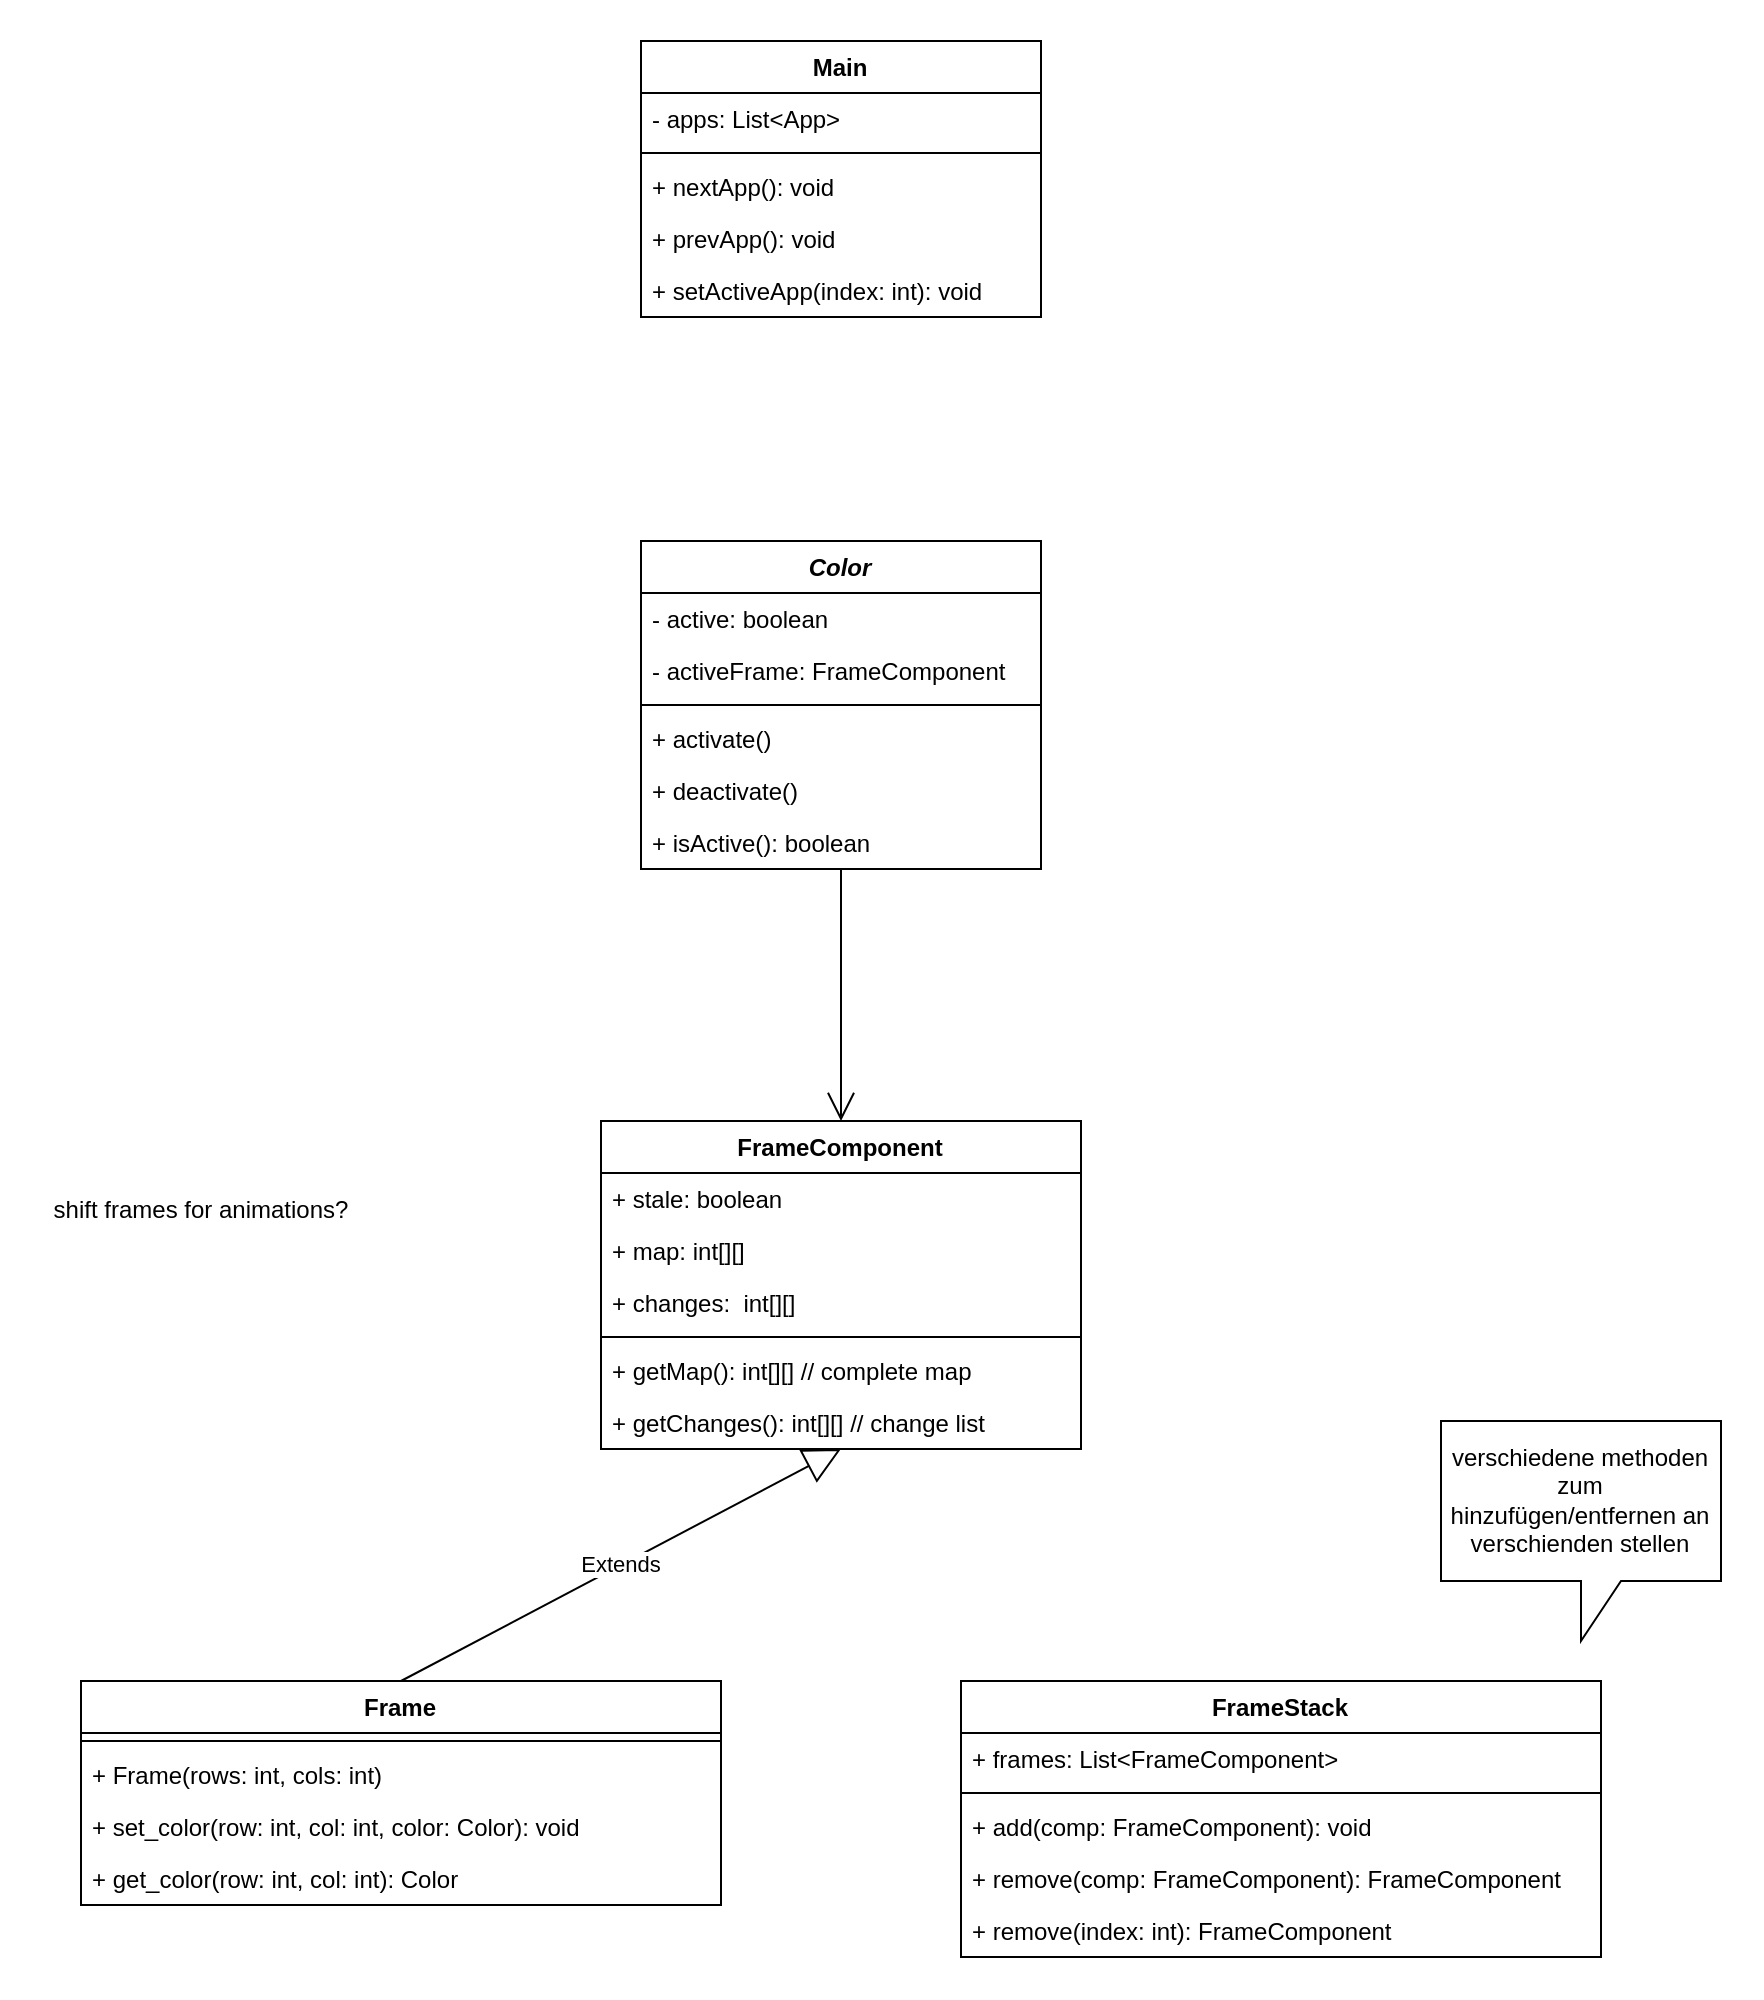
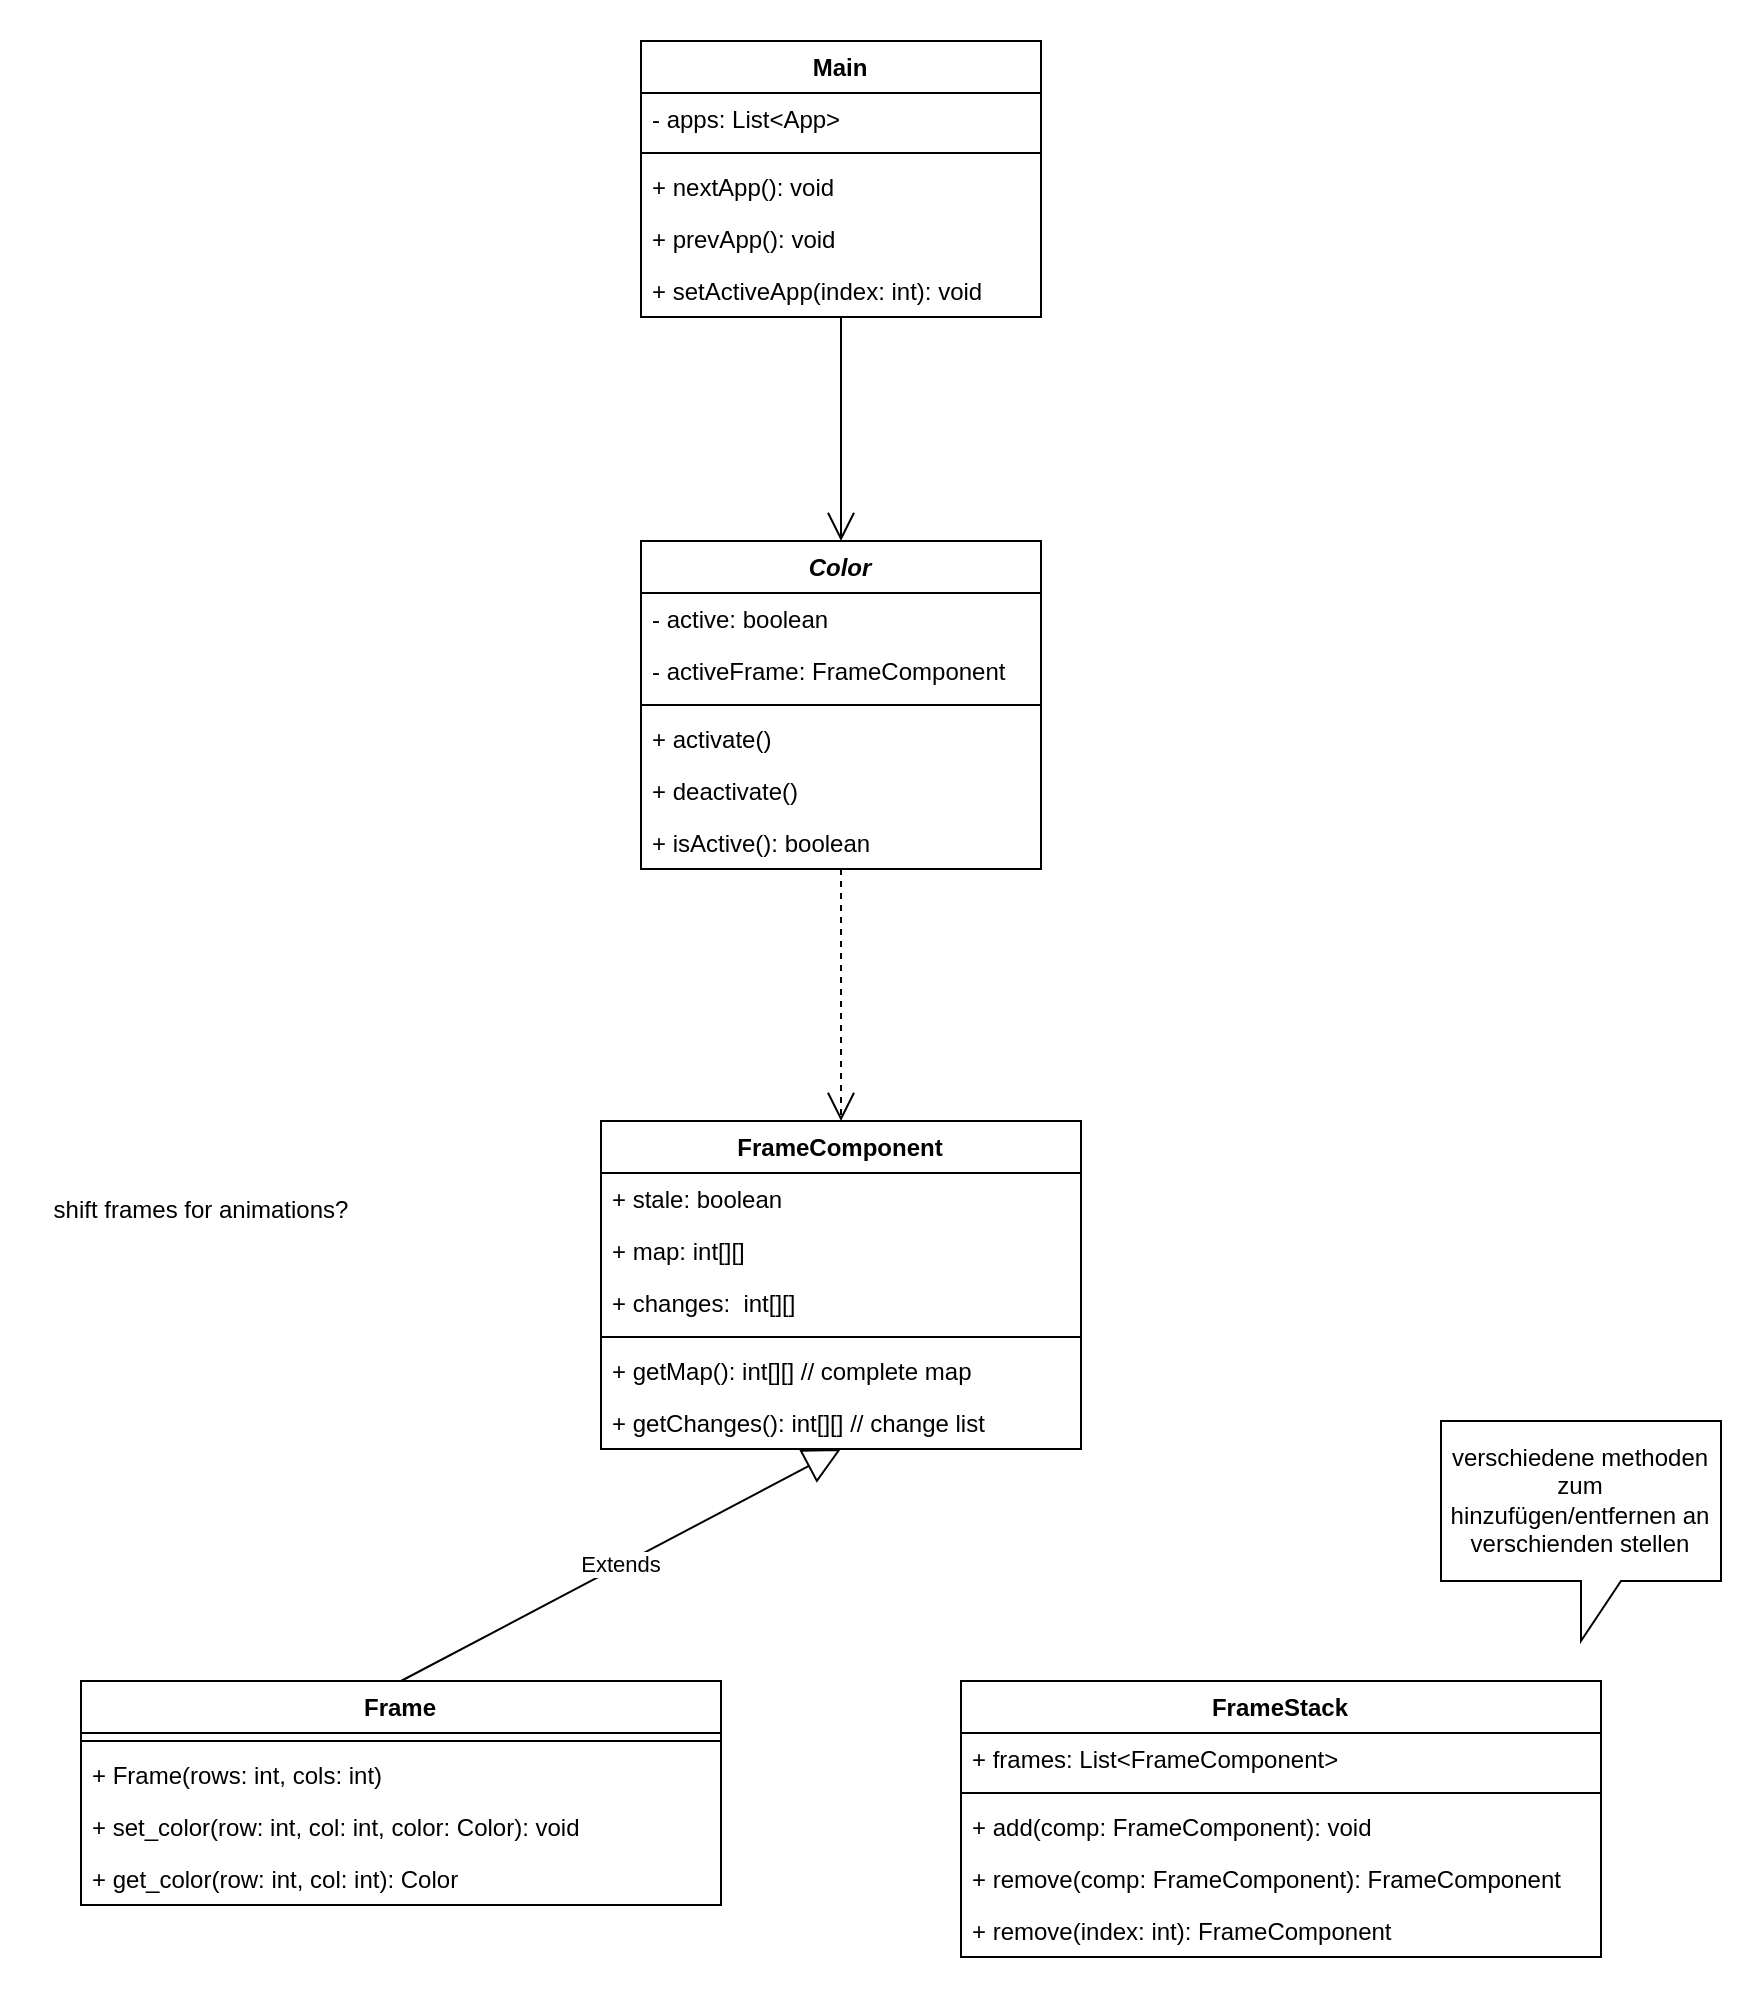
  <mxCell id="0" />
  <mxCell id="1" parent="0" />
  <mxCell id="2" value="Frame" style="swimlane;fontStyle=1;align=center;verticalAlign=top;childLayout=stackLayout;horizontal=1;startSize=26;horizontalStack=0;resizeParent=1;resizeParentMax=0;resizeLast=0;collapsible=1;marginBottom=0;" vertex="1" parent="1"><mxGeometry x="40" y="840" width="320" height="112" as="geometry" /></mxCell>
  <mxCell id="3" value="" style="line;strokeWidth=1;fillColor=none;align=left;verticalAlign=middle;spacingTop=-1;spacingLeft=3;spacingRight=3;rotatable=0;labelPosition=right;points=[];portConstraint=eastwest;" vertex="1" parent="2"><mxGeometry y="26" width="320" height="8" as="geometry" /></mxCell>
  <mxCell id="4" value="+ Frame(rows: int, cols: int)" style="text;strokeColor=none;fillColor=none;align=left;verticalAlign=top;spacingLeft=4;spacingRight=4;overflow=hidden;rotatable=0;points=[[0,0.5],[1,0.5]];portConstraint=eastwest;" vertex="1" parent="2"><mxGeometry y="34" width="320" height="26" as="geometry" /></mxCell>
  <mxCell id="5" value="+ set_color(row: int, col: int, color: Color): void" style="text;strokeColor=none;fillColor=none;align=left;verticalAlign=top;spacingLeft=4;spacingRight=4;overflow=hidden;rotatable=0;points=[[0,0.5],[1,0.5]];portConstraint=eastwest;" vertex="1" parent="2"><mxGeometry y="60" width="320" height="26" as="geometry" /></mxCell>
  <mxCell id="6" value="+ get_color(row: int, col: int): Color" style="text;strokeColor=none;fillColor=none;align=left;verticalAlign=top;spacingLeft=4;spacingRight=4;overflow=hidden;rotatable=0;points=[[0,0.5],[1,0.5]];portConstraint=eastwest;" vertex="1" parent="2"><mxGeometry y="86" width="320" height="26" as="geometry" /></mxCell>
  <mxCell id="7" value="FrameStack" style="swimlane;fontStyle=1;align=center;verticalAlign=top;childLayout=stackLayout;horizontal=1;startSize=26;horizontalStack=0;resizeParent=1;resizeParentMax=0;resizeLast=0;collapsible=1;marginBottom=0;" vertex="1" parent="1"><mxGeometry x="480" y="840" width="320" height="138" as="geometry" /></mxCell>
  <mxCell id="8" value="+ frames: List&lt;FrameComponent&gt;" style="text;strokeColor=none;fillColor=none;align=left;verticalAlign=top;spacingLeft=4;spacingRight=4;overflow=hidden;rotatable=0;points=[[0,0.5],[1,0.5]];portConstraint=eastwest;" vertex="1" parent="7"><mxGeometry y="26" width="320" height="26" as="geometry" /></mxCell>
  <mxCell id="9" value="" style="line;strokeWidth=1;fillColor=none;align=left;verticalAlign=middle;spacingTop=-1;spacingLeft=3;spacingRight=3;rotatable=0;labelPosition=right;points=[];portConstraint=eastwest;" vertex="1" parent="7"><mxGeometry y="52" width="320" height="8" as="geometry" /></mxCell>
  <mxCell id="10" value="+ add(comp: FrameComponent): void" style="text;strokeColor=none;fillColor=none;align=left;verticalAlign=top;spacingLeft=4;spacingRight=4;overflow=hidden;rotatable=0;points=[[0,0.5],[1,0.5]];portConstraint=eastwest;" vertex="1" parent="7"><mxGeometry y="60" width="320" height="26" as="geometry" /></mxCell>
  <mxCell id="11" value="+ remove(comp: FrameComponent): FrameComponent" style="text;strokeColor=none;fillColor=none;align=left;verticalAlign=top;spacingLeft=4;spacingRight=4;overflow=hidden;rotatable=0;points=[[0,0.5],[1,0.5]];portConstraint=eastwest;" vertex="1" parent="7"><mxGeometry y="86" width="320" height="26" as="geometry" /></mxCell>
  <mxCell id="12" value="+ remove(index: int): FrameComponent" style="text;strokeColor=none;fillColor=none;align=left;verticalAlign=top;spacingLeft=4;spacingRight=4;overflow=hidden;rotatable=0;points=[[0,0.5],[1,0.5]];portConstraint=eastwest;" vertex="1" parent="7"><mxGeometry y="112" width="320" height="26" as="geometry" /></mxCell>
  <mxCell id="13" value="FrameComponent" style="swimlane;fontStyle=1;align=center;verticalAlign=top;childLayout=stackLayout;horizontal=1;startSize=26;horizontalStack=0;resizeParent=1;resizeParentMax=0;resizeLast=0;collapsible=1;marginBottom=0;" vertex="1" parent="1"><mxGeometry x="300" y="560" width="240" height="164" as="geometry" /></mxCell>
  <mxCell id="14" value="+ stale: boolean" style="text;strokeColor=none;fillColor=none;align=left;verticalAlign=top;spacingLeft=4;spacingRight=4;overflow=hidden;rotatable=0;points=[[0,0.5],[1,0.5]];portConstraint=eastwest;" vertex="1" parent="13"><mxGeometry y="26" width="240" height="26" as="geometry" /></mxCell>
  <mxCell id="15" value="+ map: int[][]" style="text;strokeColor=none;fillColor=none;align=left;verticalAlign=top;spacingLeft=4;spacingRight=4;overflow=hidden;rotatable=0;points=[[0,0.5],[1,0.5]];portConstraint=eastwest;fontStyle=0" vertex="1" parent="13"><mxGeometry y="52" width="240" height="26" as="geometry" /></mxCell>
  <mxCell id="16" value="+ changes:  int[][]" style="text;strokeColor=none;fillColor=none;align=left;verticalAlign=top;spacingLeft=4;spacingRight=4;overflow=hidden;rotatable=0;points=[[0,0.5],[1,0.5]];portConstraint=eastwest;" vertex="1" parent="13"><mxGeometry y="78" width="240" height="26" as="geometry" /></mxCell>
  <mxCell id="17" value="" style="line;strokeWidth=1;fillColor=none;align=left;verticalAlign=middle;spacingTop=-1;spacingLeft=3;spacingRight=3;rotatable=0;labelPosition=right;points=[];portConstraint=eastwest;" vertex="1" parent="13"><mxGeometry y="104" width="240" height="8" as="geometry" /></mxCell>
  <mxCell id="18" value="+ getMap(): int[][] // complete map" style="text;strokeColor=none;fillColor=none;align=left;verticalAlign=top;spacingLeft=4;spacingRight=4;overflow=hidden;rotatable=0;points=[[0,0.5],[1,0.5]];portConstraint=eastwest;fontStyle=0" vertex="1" parent="13"><mxGeometry y="112" width="240" height="26" as="geometry" /></mxCell>
  <mxCell id="19" value="+ getChanges(): int[][] // change list" style="text;strokeColor=none;fillColor=none;align=left;verticalAlign=top;spacingLeft=4;spacingRight=4;overflow=hidden;rotatable=0;points=[[0,0.5],[1,0.5]];portConstraint=eastwest;fontStyle=0" vertex="1" parent="13"><mxGeometry y="138" width="240" height="26" as="geometry" /></mxCell>
  <mxCell id="20" value="Extends" style="endArrow=block;endSize=16;endFill=0;html=1;exitX=0.5;exitY=0;exitDx=0;exitDy=0;entryX=0.5;entryY=1;entryDx=0;entryDy=0;" edge="1" parent="1" source="2" target="13"><mxGeometry width="160" relative="1" as="geometry"><mxPoint x="180" y="780" as="sourcePoint" /><mxPoint x="340" y="780" as="targetPoint" /></mxGeometry></mxCell>
  <mxCell id="21" value="shift frames for animations?" style="text;html=1;align=center;verticalAlign=middle;resizable=0;points=[];autosize=1;" vertex="1" parent="1"><mxGeometry x="20" y="595" width="160" height="20" as="geometry" /></mxCell>
  <mxCell id="22" value="verschiedene methoden zum hinzufügen/entfernen an verschienden stellen" style="shape=callout;whiteSpace=wrap;html=1;perimeter=calloutPerimeter;fontColor=#000000;" vertex="1" parent="1"><mxGeometry x="720" y="710" width="140" height="110" as="geometry" /></mxCell>
  <mxCell id="23" value="Color" style="swimlane;fontStyle=3;align=center;verticalAlign=top;childLayout=stackLayout;horizontal=1;startSize=26;horizontalStack=0;resizeParent=1;resizeParentMax=0;resizeLast=0;collapsible=1;marginBottom=0;fontColor=#000000;" vertex="1" parent="1"><mxGeometry x="320" y="270" width="200" height="164" as="geometry" /></mxCell>
  <mxCell id="24" value="- active: boolean" style="text;strokeColor=none;fillColor=none;align=left;verticalAlign=top;spacingLeft=4;spacingRight=4;overflow=hidden;rotatable=0;points=[[0,0.5],[1,0.5]];portConstraint=eastwest;" vertex="1" parent="23"><mxGeometry y="26" width="200" height="26" as="geometry" /></mxCell>
  <mxCell id="25" value="- activeFrame: FrameComponent" style="text;strokeColor=none;fillColor=none;align=left;verticalAlign=top;spacingLeft=4;spacingRight=4;overflow=hidden;rotatable=0;points=[[0,0.5],[1,0.5]];portConstraint=eastwest;" vertex="1" parent="23"><mxGeometry y="52" width="200" height="26" as="geometry" /></mxCell>
  <mxCell id="26" value="" style="line;strokeWidth=1;fillColor=none;align=left;verticalAlign=middle;spacingTop=-1;spacingLeft=3;spacingRight=3;rotatable=0;labelPosition=right;points=[];portConstraint=eastwest;" vertex="1" parent="23"><mxGeometry y="78" width="200" height="8" as="geometry" /></mxCell>
  <mxCell id="27" value="+ activate()" style="text;strokeColor=none;fillColor=none;align=left;verticalAlign=top;spacingLeft=4;spacingRight=4;overflow=hidden;rotatable=0;points=[[0,0.5],[1,0.5]];portConstraint=eastwest;" vertex="1" parent="23"><mxGeometry y="86" width="200" height="26" as="geometry" /></mxCell>
  <mxCell id="28" value="+ deactivate()" style="text;strokeColor=none;fillColor=none;align=left;verticalAlign=top;spacingLeft=4;spacingRight=4;overflow=hidden;rotatable=0;points=[[0,0.5],[1,0.5]];portConstraint=eastwest;" vertex="1" parent="23"><mxGeometry y="112" width="200" height="26" as="geometry" /></mxCell>
  <mxCell id="29" value="+ isActive(): boolean" style="text;strokeColor=none;fillColor=none;align=left;verticalAlign=top;spacingLeft=4;spacingRight=4;overflow=hidden;rotatable=0;points=[[0,0.5],[1,0.5]];portConstraint=eastwest;" vertex="1" parent="23"><mxGeometry y="138" width="200" height="26" as="geometry" /></mxCell>
- <mxCell id="30" value="" style="endArrow=open;endFill=1;endSize=12;html=1;fontColor=#000000;entryX=0.5;entryY=0;entryDx=0;entryDy=0;exitX=0.5;exitY=1;exitDx=0;exitDy=0;" edge="1" parent="1" source="23" target="13"><mxGeometry width="160" relative="1" as="geometry"><mxPoint x="470" y="330" as="sourcePoint" /><mxPoint x="570" y="420" as="targetPoint" /></mxGeometry></mxCell>
+ <mxCell id="30" value="" style="endArrow=open;endFill=1;endSize=12;html=1;fontColor=#000000;entryX=0.5;entryY=0;entryDx=0;entryDy=0;exitX=0.5;exitY=1;exitDx=0;exitDy=0;dashed=1;" edge="1" parent="1" source="23" target="13"><mxGeometry width="160" relative="1" as="geometry"><mxPoint x="470" y="330" as="sourcePoint" /><mxPoint x="570" y="420" as="targetPoint" /></mxGeometry></mxCell>
  <mxCell id="31" value="Main" style="swimlane;fontStyle=1;align=center;verticalAlign=top;childLayout=stackLayout;horizontal=1;startSize=26;horizontalStack=0;resizeParent=1;resizeParentMax=0;resizeLast=0;collapsible=1;marginBottom=0;fontColor=#000000;" vertex="1" parent="1"><mxGeometry x="320" y="20" width="200" height="138" as="geometry" /></mxCell>
  <mxCell id="32" value="- apps: List&lt;App&gt;" style="text;strokeColor=none;fillColor=none;align=left;verticalAlign=top;spacingLeft=4;spacingRight=4;overflow=hidden;rotatable=0;points=[[0,0.5],[1,0.5]];portConstraint=eastwest;" vertex="1" parent="31"><mxGeometry y="26" width="200" height="26" as="geometry" /></mxCell>
  <mxCell id="33" value="" style="line;strokeWidth=1;fillColor=none;align=left;verticalAlign=middle;spacingTop=-1;spacingLeft=3;spacingRight=3;rotatable=0;labelPosition=right;points=[];portConstraint=eastwest;" vertex="1" parent="31"><mxGeometry y="52" width="200" height="8" as="geometry" /></mxCell>
  <mxCell id="34" value="+ nextApp(): void" style="text;strokeColor=none;fillColor=none;align=left;verticalAlign=top;spacingLeft=4;spacingRight=4;overflow=hidden;rotatable=0;points=[[0,0.5],[1,0.5]];portConstraint=eastwest;" vertex="1" parent="31"><mxGeometry y="60" width="200" height="26" as="geometry" /></mxCell>
  <mxCell id="35" value="+ prevApp(): void" style="text;strokeColor=none;fillColor=none;align=left;verticalAlign=top;spacingLeft=4;spacingRight=4;overflow=hidden;rotatable=0;points=[[0,0.5],[1,0.5]];portConstraint=eastwest;" vertex="1" parent="31"><mxGeometry y="86" width="200" height="26" as="geometry" /></mxCell>
  <mxCell id="36" value="+ setActiveApp(index: int): void" style="text;strokeColor=none;fillColor=none;align=left;verticalAlign=top;spacingLeft=4;spacingRight=4;overflow=hidden;rotatable=0;points=[[0,0.5],[1,0.5]];portConstraint=eastwest;" vertex="1" parent="31"><mxGeometry y="112" width="200" height="26" as="geometry" /></mxCell>
+ <mxCell id="37" value="" style="endArrow=open;endFill=1;endSize=12;html=1;fontColor=#000000;entryX=0.5;entryY=0;entryDx=0;entryDy=0;exitX=0.5;exitY=1;exitDx=0;exitDy=0;" edge="1" parent="1" source="31" target="23"><mxGeometry width="160" relative="1" as="geometry"><mxPoint x="610" y="170" as="sourcePoint" /><mxPoint x="570" y="306" as="targetPoint" /></mxGeometry></mxCell>
